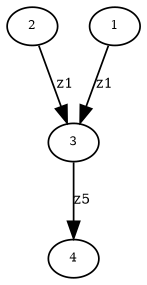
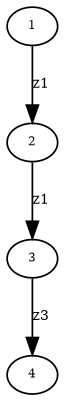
  digraph {
    node [fontsize=7]
    edge [fontsize=8]
    n1 [height=.01 label=4 width=.01]
    n2 [height=.01 label=3 width=.01]
    n3 [height=.01 label=2 width=.01]
    n4 [height=.01 label=1 width=.01]
-   n2 -> n1 [label=z5]
+   n2 -> n1 [label=z3]
    n3 -> n2 [label=z1]
-   n4 -> n2 [label=z1]
+   n4 -> n3 [label=z1]
  }
